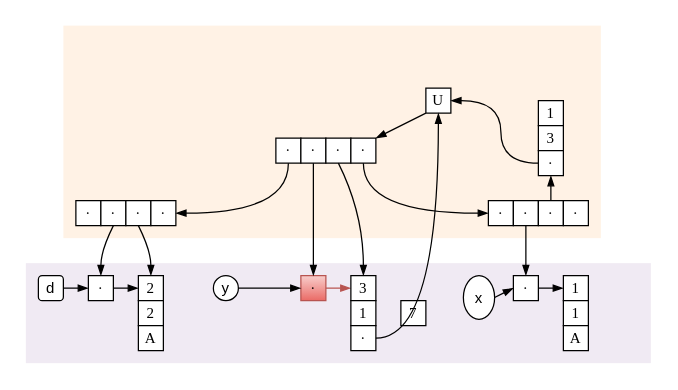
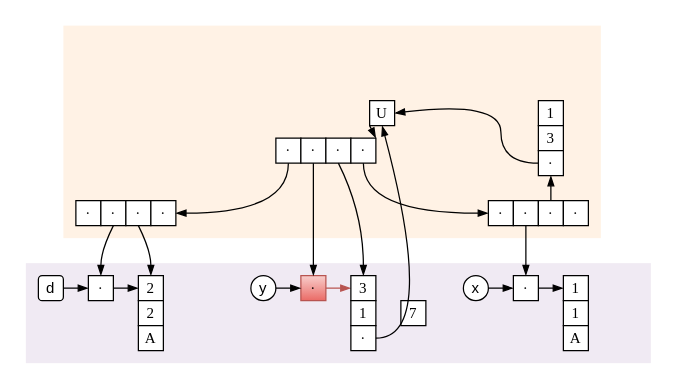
  <mxCell id="0" />
  <mxCell id="1" parent="0" />
  <mxCell id="2" value="" style="rounded=0;whiteSpace=wrap;html=1;fillOpacity=50;strokeWidth=0;fillColor=#ffe6cc;strokeColor=none;shadow=0;glass=0;" parent="1" vertex="1"><mxGeometry x="50" y="20" width="430" height="170" as="geometry" /></mxCell>
  <mxCell id="3" value="" style="rounded=0;whiteSpace=wrap;html=1;fillOpacity=50;strokeWidth=0;fillColor=#e1d5e7;strokeColor=none;" parent="1" vertex="1"><mxGeometry y="210" width="500" height="80" as="geometry" x="20" /></mxCell>
  <mxCell id="4" value="2" style="rounded=0;whiteSpace=wrap;html=1;fontFamily=Verdana;" parent="1" vertex="1"><mxGeometry x="110" y="220" width="20" height="20" as="geometry" /></mxCell>
  <mxCell id="5" value="2" style="rounded=0;whiteSpace=wrap;html=1;fontFamily=Verdana;" parent="1" vertex="1"><mxGeometry x="110" y="240" width="20" height="20" as="geometry" /></mxCell>
  <mxCell id="6" value="A" style="rounded=0;whiteSpace=wrap;html=1;fontFamily=Verdana;" parent="1" vertex="1"><mxGeometry x="110" y="260" width="20" height="20" as="geometry" /></mxCell>
  <mxCell id="7" value="d" style="whiteSpace=wrap;html=1;aspect=fixed;rounded=1;" parent="1" vertex="1"><mxGeometry x="30" y="220" width="20" height="20" as="geometry" /></mxCell>
  <mxCell id="8" value="·" style="rounded=0;whiteSpace=wrap;html=1;fontFamily=Verdana;strokeColor=#000000;" parent="1" vertex="1"><mxGeometry x="70" y="220" width="20" height="20" as="geometry" /></mxCell>
  <mxCell id="9" value="" style="endArrow=blockThin;html=1;exitX=1;exitY=0.5;exitDx=0;exitDy=0;entryX=0;entryY=0.5;entryDx=0;entryDy=0;rounded=0;endFill=1;" parent="1" source="7" target="8" edge="1"><mxGeometry width="50" height="50" relative="1" as="geometry"><mxPoint x="170" y="430" as="sourcePoint" /><mxPoint x="220" y="380" as="targetPoint" /></mxGeometry></mxCell>
  <mxCell id="10" value="" style="endArrow=blockThin;html=1;rounded=0;entryX=0;entryY=0.5;entryDx=0;entryDy=0;endFill=1;" parent="1" source="8" target="4" edge="1"><mxGeometry width="50" height="50" relative="1" as="geometry"><mxPoint x="60" y="240" as="sourcePoint" /><mxPoint x="80" y="240" as="targetPoint" /></mxGeometry></mxCell>
  <mxCell id="11" value="·" style="rounded=0;whiteSpace=wrap;html=1;fontFamily=Verdana;strokeColor=#000000;fillOpacity=100;" parent="1" vertex="1"><mxGeometry x="60" y="160" width="20" height="20" as="geometry" /></mxCell>
  <mxCell id="12" value="·" style="rounded=0;whiteSpace=wrap;html=1;fontFamily=Verdana;strokeColor=#000000;" parent="1" vertex="1"><mxGeometry x="80" y="160" width="20" height="20" as="geometry" /></mxCell>
  <mxCell id="13" value="·" style="rounded=0;whiteSpace=wrap;html=1;fontFamily=Verdana;strokeColor=#000000;" parent="1" vertex="1"><mxGeometry x="100" y="160" width="20" height="20" as="geometry" /></mxCell>
  <mxCell id="14" value="·" style="rounded=0;whiteSpace=wrap;html=1;fontFamily=Verdana;strokeColor=#000000;" parent="1" vertex="1"><mxGeometry x="120" y="160" width="20" height="20" as="geometry" /></mxCell>
  <mxCell id="15" value="" style="endArrow=blockThin;html=1;exitX=0.5;exitY=1;exitDx=0;exitDy=0;entryX=0.5;entryY=0;entryDx=0;entryDy=0;endFill=1;curved=1;" parent="1" source="12" target="8" edge="1"><mxGeometry width="50" height="50" relative="1" as="geometry"><mxPoint x="170" y="300" as="sourcePoint" /><mxPoint x="220" y="250" as="targetPoint" /><Array as="points"><mxPoint x="80" y="200" /></Array></mxGeometry></mxCell>
  <mxCell id="16" value="" style="endArrow=blockThin;html=1;exitX=0.5;exitY=1;exitDx=0;exitDy=0;entryX=0.5;entryY=0;entryDx=0;entryDy=0;endFill=1;curved=1;" parent="1" source="13" target="4" edge="1"><mxGeometry width="50" height="50" relative="1" as="geometry"><mxPoint x="70" y="190" as="sourcePoint" /><mxPoint x="90" y="230" as="targetPoint" /><Array as="points"><mxPoint x="120" y="200" /></Array></mxGeometry></mxCell>
  <mxCell id="17" value="·" style="rounded=0;whiteSpace=wrap;html=1;fontFamily=Verdana;strokeColor=#000000;" parent="1" vertex="1"><mxGeometry x="390" y="160" width="20" height="20" as="geometry" /></mxCell>
  <mxCell id="18" value="·" style="rounded=0;whiteSpace=wrap;html=1;fontFamily=Verdana;strokeColor=#000000;" parent="1" vertex="1"><mxGeometry x="410" y="160" width="20" height="20" as="geometry" /></mxCell>
  <mxCell id="19" value="·" style="rounded=0;whiteSpace=wrap;html=1;fontFamily=Verdana;strokeColor=#000000;" parent="1" vertex="1"><mxGeometry x="430" y="160" width="20" height="20" as="geometry" /></mxCell>
  <mxCell id="20" value="·" style="rounded=0;whiteSpace=wrap;html=1;fontFamily=Verdana;strokeColor=#000000;" parent="1" vertex="1"><mxGeometry x="450" y="160" width="20" height="20" as="geometry" /></mxCell>
- <mxCell id="21" value="y" style="ellipse;whiteSpace=wrap;html=1;aspect=fixed;" parent="1" vertex="1"><mxGeometry x="170" y="220" width="20" height="20" as="geometry" /></mxCell>
+ <mxCell id="21" value="y" style="ellipse;whiteSpace=wrap;html=1;aspect=fixed;" parent="1" vertex="1"><mxGeometry x="200" y="220" width="20" height="20" as="geometry" /></mxCell>
  <mxCell id="22" value="·" style="rounded=0;whiteSpace=wrap;html=1;fontFamily=Verdana;strokeColor=#b85450;fillColor=#f8cecc;gradientColor=#ea6b66;" parent="1" vertex="1"><mxGeometry x="240" y="220" width="20" height="20" as="geometry" /></mxCell>
  <mxCell id="23" value="" style="endArrow=blockThin;html=1;exitX=1;exitY=0.5;exitDx=0;exitDy=0;entryX=0;entryY=0.5;entryDx=0;entryDy=0;rounded=0;endFill=1;" parent="1" source="21" target="22" edge="1"><mxGeometry width="50" height="50" relative="1" as="geometry"><mxPoint x="340" y="430" as="sourcePoint" /><mxPoint x="390" y="380" as="targetPoint" /></mxGeometry></mxCell>
  <mxCell id="24" value="" style="endArrow=blockThin;html=1;rounded=0;entryX=0;entryY=0.5;entryDx=0;entryDy=0;endFill=1;fillColor=#f8cecc;strokeColor=#b85450;gradientColor=#ea6b66;" parent="1" source="22" edge="1"><mxGeometry width="50" height="50" relative="1" as="geometry"><mxPoint x="230" y="240" as="sourcePoint" /><mxPoint x="280" y="230" as="targetPoint" /></mxGeometry></mxCell>
  <mxCell id="25" value="1" style="rounded=0;whiteSpace=wrap;html=1;fontFamily=Verdana;" parent="1" vertex="1"><mxGeometry x="450" y="220" width="20" height="20" as="geometry" /></mxCell>
  <mxCell id="26" value="1" style="rounded=0;whiteSpace=wrap;html=1;fontFamily=Verdana;" parent="1" vertex="1"><mxGeometry x="450" y="240" width="20" height="20" as="geometry" /></mxCell>
  <mxCell id="27" value="A" style="rounded=0;whiteSpace=wrap;html=1;fontFamily=Verdana;" parent="1" vertex="1"><mxGeometry x="450" y="260" width="20" height="20" as="geometry" /></mxCell>
- <mxCell id="28" value="x" style="ellipse;whiteSpace=wrap;html=1;aspect=fixed;" parent="1" vertex="1"><mxGeometry x="370" y="220" width="25" height="35" as="geometry" /></mxCell>
+ <mxCell id="28" value="x" style="ellipse;whiteSpace=wrap;html=1;aspect=fixed;" parent="1" vertex="1"><mxGeometry x="370" y="220" width="20" height="20" as="geometry" /></mxCell>
  <mxCell id="29" value="·" style="rounded=0;whiteSpace=wrap;html=1;fontFamily=Verdana;strokeColor=#000000;" parent="1" vertex="1"><mxGeometry x="410" y="220" width="20" height="20" as="geometry" /></mxCell>
  <mxCell id="30" value="7" style="rounded=0;whiteSpace=wrap;html=1;fontFamily=Verdana;" parent="1" vertex="1"><mxGeometry x="320" y="240" width="20" height="20" as="geometry" /></mxCell>
  <mxCell id="31" value="" style="endArrow=blockThin;html=1;exitX=1;exitY=0.5;exitDx=0;exitDy=0;entryX=0;entryY=0.5;entryDx=0;entryDy=0;rounded=0;endFill=1;" parent="1" source="28" target="29" edge="1"><mxGeometry width="50" height="50" relative="1" as="geometry"><mxPoint x="510" y="430" as="sourcePoint" /><mxPoint x="560" y="380" as="targetPoint" /></mxGeometry></mxCell>
  <mxCell id="32" value="" style="endArrow=blockThin;html=1;rounded=0;entryX=0;entryY=0.5;entryDx=0;entryDy=0;endFill=1;" parent="1" source="29" target="25" edge="1"><mxGeometry width="50" height="50" relative="1" as="geometry"><mxPoint x="400" y="240" as="sourcePoint" /><mxPoint x="420" y="240" as="targetPoint" /></mxGeometry></mxCell>
  <mxCell id="33" value="·" style="rounded=0;whiteSpace=wrap;html=1;fontFamily=Verdana;strokeColor=#000000;" parent="1" vertex="1"><mxGeometry x="220" y="110" width="20" height="20" as="geometry" /></mxCell>
  <mxCell id="34" value="·" style="rounded=0;whiteSpace=wrap;html=1;fontFamily=Verdana;strokeColor=#000000;" parent="1" vertex="1"><mxGeometry x="240" y="110" width="20" height="20" as="geometry" /></mxCell>
  <mxCell id="35" value="·" style="rounded=0;whiteSpace=wrap;html=1;fontFamily=Verdana;strokeColor=#000000;" parent="1" vertex="1"><mxGeometry x="260" y="110" width="20" height="20" as="geometry" /></mxCell>
  <mxCell id="36" value="·" style="rounded=0;whiteSpace=wrap;html=1;fontFamily=Verdana;strokeColor=#000000;" parent="1" vertex="1"><mxGeometry x="280" y="110" width="20" height="20" as="geometry" /></mxCell>
  <mxCell id="37" value="" style="endArrow=blockThin;html=1;entryX=1;entryY=0.5;entryDx=0;entryDy=0;curved=1;endFill=1;exitX=0.5;exitY=1;exitDx=0;exitDy=0;" parent="1" source="33" target="14" edge="1"><mxGeometry width="50" height="50" relative="1" as="geometry"><mxPoint x="170" y="110" as="sourcePoint" /><mxPoint x="260" y="200" as="targetPoint" /><Array as="points"><mxPoint x="230" y="170" /></Array></mxGeometry></mxCell>
  <mxCell id="38" value="" style="endArrow=blockThin;html=1;entryX=0;entryY=0.5;entryDx=0;entryDy=0;exitX=0.5;exitY=1;exitDx=0;exitDy=0;curved=1;endFill=1;" parent="1" source="36" target="17" edge="1"><mxGeometry width="50" height="50" relative="1" as="geometry"><mxPoint x="300" y="100" as="sourcePoint" /><mxPoint x="71" y="167" as="targetPoint" /><Array as="points"><mxPoint x="290" y="170" /></Array></mxGeometry></mxCell>
  <mxCell id="39" value="" style="endArrow=blockThin;html=1;exitX=0.5;exitY=1;exitDx=0;exitDy=0;entryX=0.5;entryY=0;entryDx=0;entryDy=0;endFill=1;curved=1;" parent="1" source="34" target="22" edge="1"><mxGeometry width="50" height="50" relative="1" as="geometry"><mxPoint x="90" y="190" as="sourcePoint" /><mxPoint x="130" y="230" as="targetPoint" /><Array as="points" /></mxGeometry></mxCell>
  <mxCell id="40" value="" style="endArrow=blockThin;html=1;exitX=0.5;exitY=1;exitDx=0;exitDy=0;entryX=0.5;entryY=0;entryDx=0;entryDy=0;endFill=1;curved=1;" parent="1" source="18" target="29" edge="1"><mxGeometry width="50" height="50" relative="1" as="geometry"><mxPoint x="90" y="190" as="sourcePoint" /><mxPoint x="130" y="230" as="targetPoint" /><Array as="points"><mxPoint x="420" y="200" /></Array></mxGeometry></mxCell>
  <mxCell id="41" value="1" style="rounded=0;whiteSpace=wrap;html=1;fontFamily=Verdana;" parent="1" vertex="1"><mxGeometry x="430" y="80" width="20" height="20" as="geometry" /></mxCell>
  <mxCell id="42" value="3" style="rounded=0;whiteSpace=wrap;html=1;fontFamily=Verdana;" parent="1" vertex="1"><mxGeometry x="430" y="100" width="20" height="20" as="geometry" /></mxCell>
  <mxCell id="43" value="·" style="rounded=0;whiteSpace=wrap;html=1;fontFamily=Verdana;" parent="1" vertex="1"><mxGeometry x="430" y="120" width="20" height="20" as="geometry" /></mxCell>
  <mxCell id="44" value="" style="endArrow=blockThin;html=1;rounded=0;entryX=0.5;entryY=1;entryDx=0;entryDy=0;endFill=1;exitX=0.5;exitY=0;exitDx=0;exitDy=0;" parent="1" source="19" target="43" edge="1"><mxGeometry width="50" height="50" relative="1" as="geometry"><mxPoint x="270" y="240" as="sourcePoint" /><mxPoint x="420" y="140" as="targetPoint" /></mxGeometry></mxCell>
  <mxCell id="45" value="3" style="rounded=0;whiteSpace=wrap;html=1;fontFamily=Verdana;" parent="1" vertex="1"><mxGeometry x="280" y="220" width="20" height="20" as="geometry" /></mxCell>
  <mxCell id="46" value="1" style="rounded=0;whiteSpace=wrap;html=1;fontFamily=Verdana;" parent="1" vertex="1"><mxGeometry x="280" y="240" width="20" height="20" as="geometry" /></mxCell>
  <mxCell id="47" value="·" style="rounded=0;whiteSpace=wrap;html=1;fontFamily=Verdana;" parent="1" vertex="1"><mxGeometry x="280" y="260" width="20" height="20" as="geometry" /></mxCell>
  <mxCell id="48" value="" style="endArrow=blockThin;html=1;endFill=1;exitX=0.5;exitY=1;exitDx=0;exitDy=0;entryX=0.5;entryY=0;entryDx=0;entryDy=0;curved=1;" parent="1" source="35" target="45" edge="1"><mxGeometry width="50" height="50" relative="1" as="geometry"><mxPoint x="320" y="100" as="sourcePoint" /><mxPoint x="220" y="90" as="targetPoint" /><Array as="points"><mxPoint x="290" y="170" /></Array></mxGeometry></mxCell>
- <mxCell id="49" value="U" style="rounded=0;whiteSpace=wrap;html=1;fontFamily=Verdana;strokeColor=#000000;" parent="1" vertex="1"><mxGeometry x="340" y="70" width="20" height="20" as="geometry" /></mxCell>
+ <mxCell id="49" value="U" style="rounded=0;whiteSpace=wrap;html=1;fontFamily=Verdana;strokeColor=#000000;" parent="1" vertex="1"><mxGeometry x="295" y="80" width="20" height="20" as="geometry" /></mxCell>
  <mxCell id="50" value="" style="endArrow=blockThin;html=1;endFill=1;exitX=0;exitY=0.5;exitDx=0;exitDy=0;entryX=1;entryY=0.5;entryDx=0;entryDy=0;curved=1;" parent="1" source="43" target="49" edge="1"><mxGeometry width="50" height="50" relative="1" as="geometry"><mxPoint x="230" y="40" as="sourcePoint" /><mxPoint x="350" y="60" as="targetPoint" /><Array as="points"><mxPoint x="400" y="130" /><mxPoint x="400" y="80" /></Array></mxGeometry></mxCell>
  <mxCell id="51" value="" style="endArrow=blockThin;html=1;rounded=0;endFill=1;exitX=0;exitY=1;exitDx=0;exitDy=0;entryX=1;entryY=0;entryDx=0;entryDy=0;" parent="1" source="49" target="36" edge="1"><mxGeometry width="50" height="50" relative="1" as="geometry"><mxPoint x="230" y="40" as="sourcePoint" /><mxPoint x="350" y="40" as="targetPoint" /></mxGeometry></mxCell>
  <mxCell id="52" value="" style="endArrow=blockThin;html=1;endFill=1;exitX=1;exitY=0.5;exitDx=0;exitDy=0;entryX=0.5;entryY=1;entryDx=0;entryDy=0;curved=1;" parent="1" source="47" target="49" edge="1"><mxGeometry width="50" height="50" relative="1" as="geometry"><mxPoint x="300" y="270" as="sourcePoint" /><mxPoint x="350" y="90" as="targetPoint" /><Array as="points"><mxPoint x="350" y="270" /></Array></mxGeometry></mxCell>
